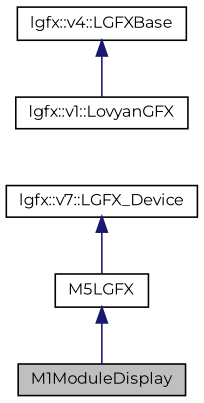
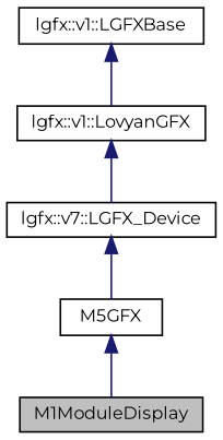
  digraph {
    fontname=Montserrat
    node [color=black fillcolor=white fontname=Montserrat fontsize=10 shape=record style=filled]
    edge [color=midnightblue dir=back fontname=Montserrat fontsize=10 labelfontname=Helvetica labelfontsize=10 style=solid]
    n1 [fillcolor=grey75 fontcolor=black height=0.2 label=M1ModuleDisplay width=0.4]
-   n2 [height=0.2 label=M5LGFX width=0.4]
+   n2 [height=0.2 label=M5GFX width=0.4]
    n3 [height=0.2 label="lgfx::v7::LGFX_Device" width=0.4]
    n4 [height=0.2 label="lgfx::v1::LovyanGFX" width=0.4]
-   n5 [height=0.2 label="lgfx::v4::LGFXBase" width=0.4]
+   n5 [height=0.2 label="lgfx::v1::LGFXBase" width=0.4]
    n2 -> n1
    n3 -> n2
+   n4 -> n3
    n5 -> n4
  }
